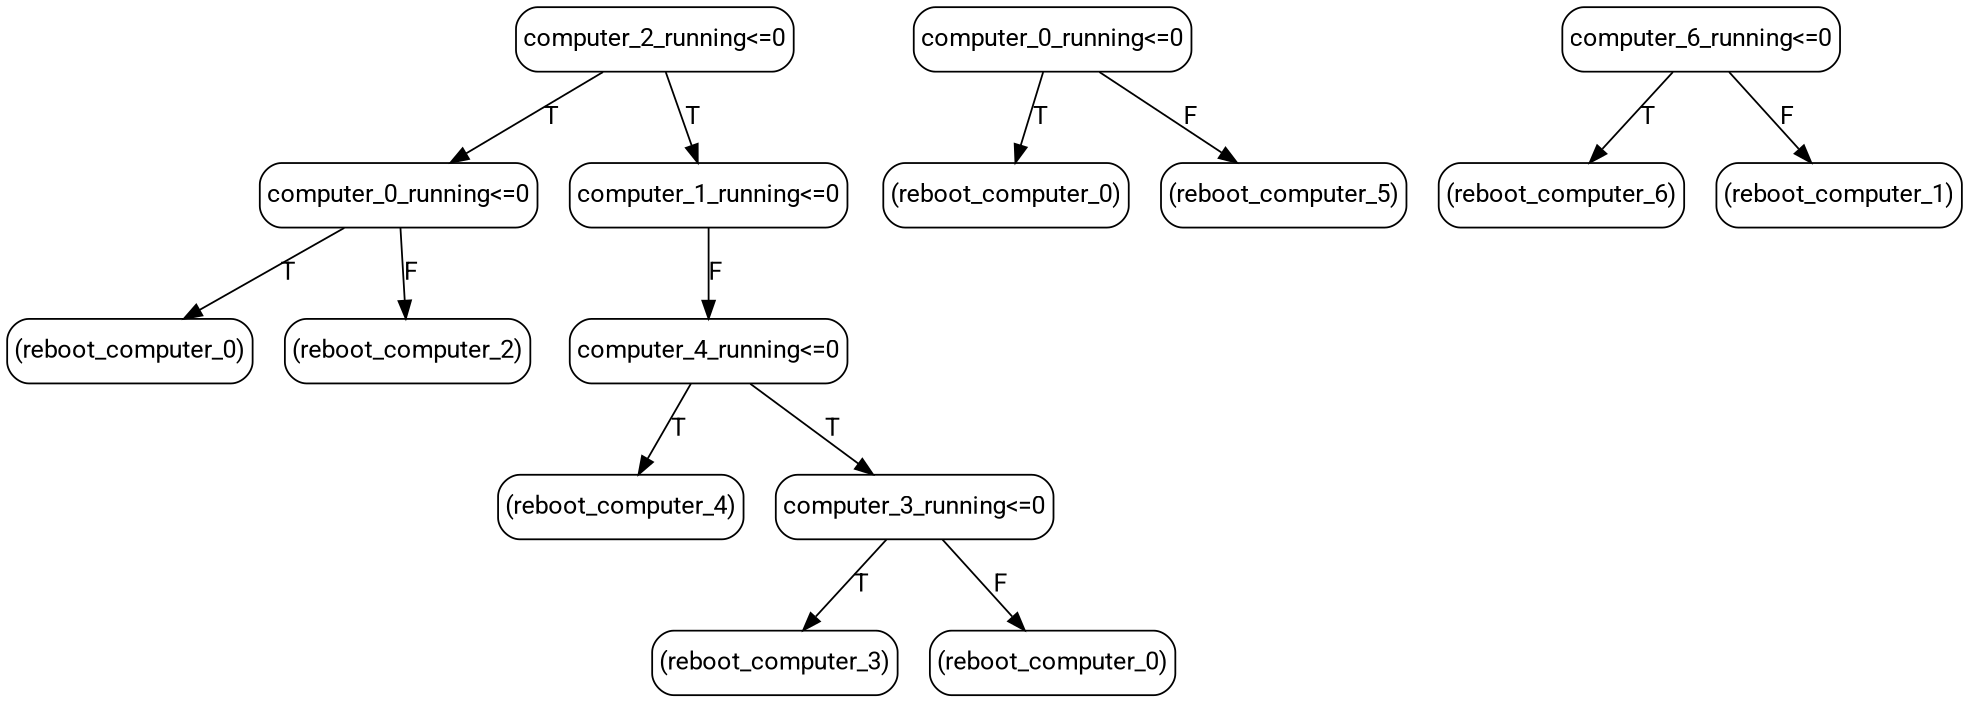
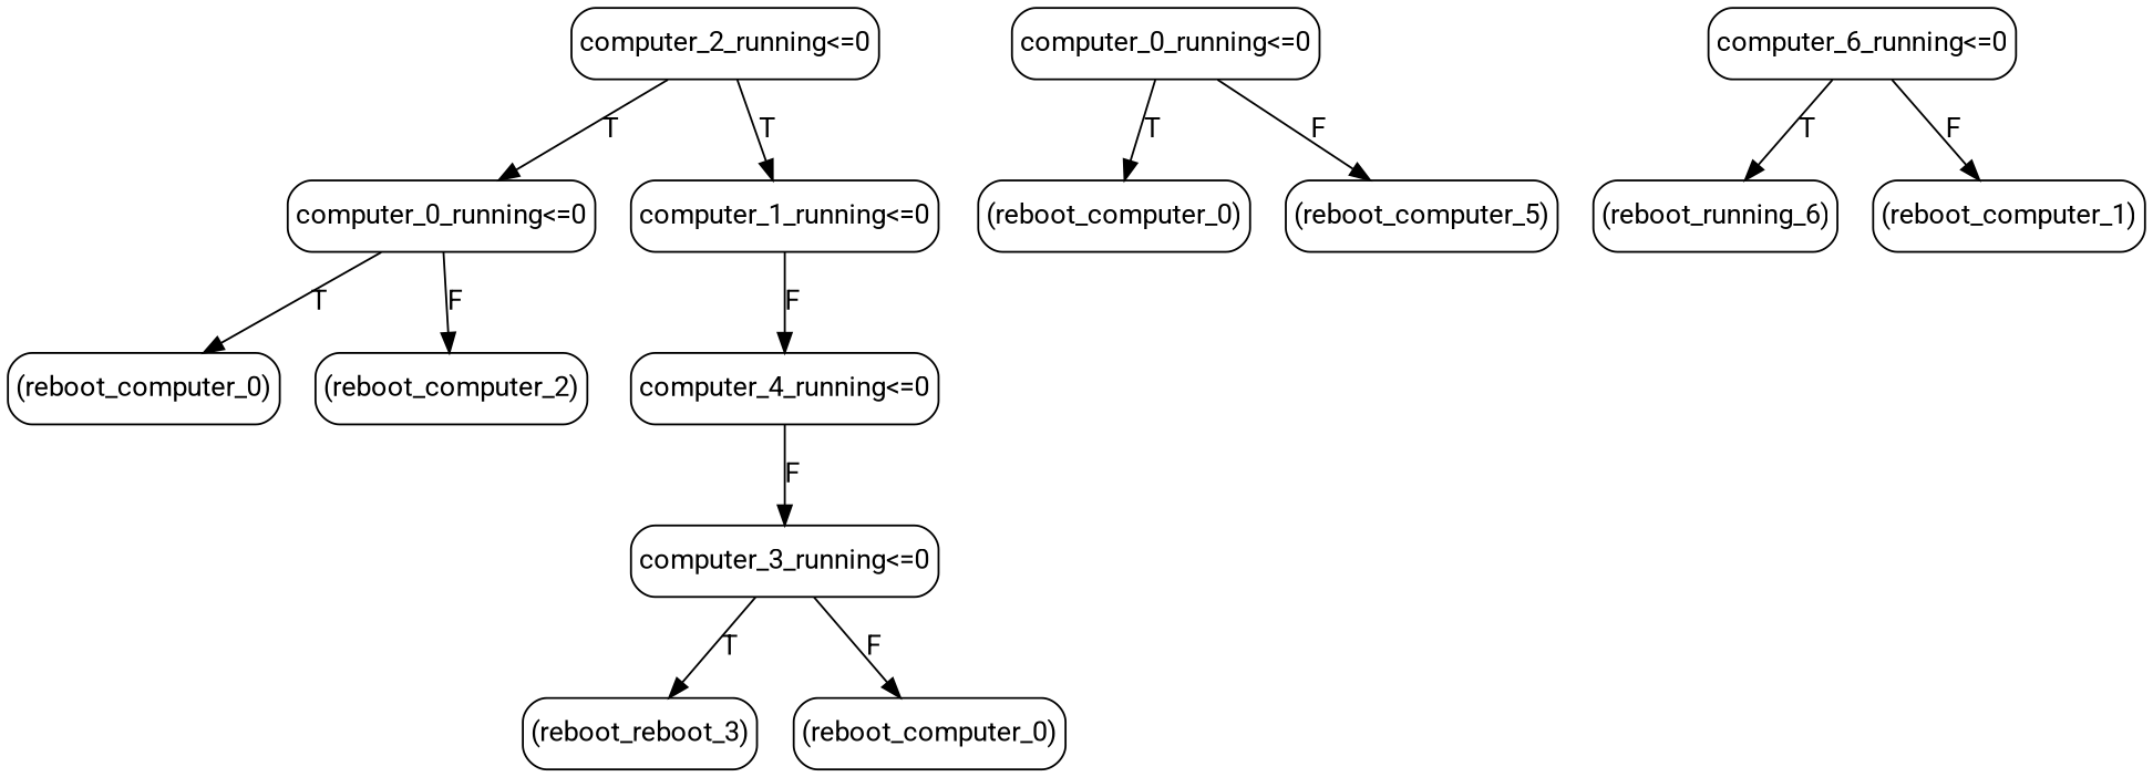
  digraph {
    fontname=Roboto
    node [fontname=Roboto margin="0.05,0.05" shape=box style=rounded]
    edge [fontname=Roboto]
    n1 [label="(reboot_computer_0)"]
    n2 [label="(reboot_computer_2)"]
    n3 [label="computer_0_running<=0"]
    n4 [label="(reboot_computer_0)"]
    n5 [label="(reboot_computer_5)"]
    n6 [label="computer_0_running<=0"]
-   n7 [label="(reboot_computer_6)"]
+   n7 [label="(reboot_running_6)"]
    n8 [label="(reboot_computer_1)"]
    n9 [label="computer_6_running<=0"]
-   n10 [label="(reboot_computer_4)"]
-   n11 [label="(reboot_computer_3)"]
+   n11 [label="(reboot_reboot_3)"]
    n12 [label="(reboot_computer_0)"]
    n13 [label="computer_3_running<=0"]
    n14 [label="computer_4_running<=0"]
    n15 [label="computer_1_running<=0"]
    n16 [label="computer_2_running<=0"]
    n3 -> n1 [label=T]
    n3 -> n2 [label=F]
    n6 -> n4 [label=T]
    n6 -> n5 [label=F]
    n9 -> n7 [label=T]
    n9 -> n8 [label=F]
    n13 -> n11 [label=T]
    n13 -> n12 [label=F]
-   n14 -> n10 [label=T]
-   n14 -> n13 [label=T]
+   n14 -> n13 [label=F]
    n15 -> n14 [label=F]
    n16 -> n3 [label=T]
    n16 -> n15 [label=T]
  }
